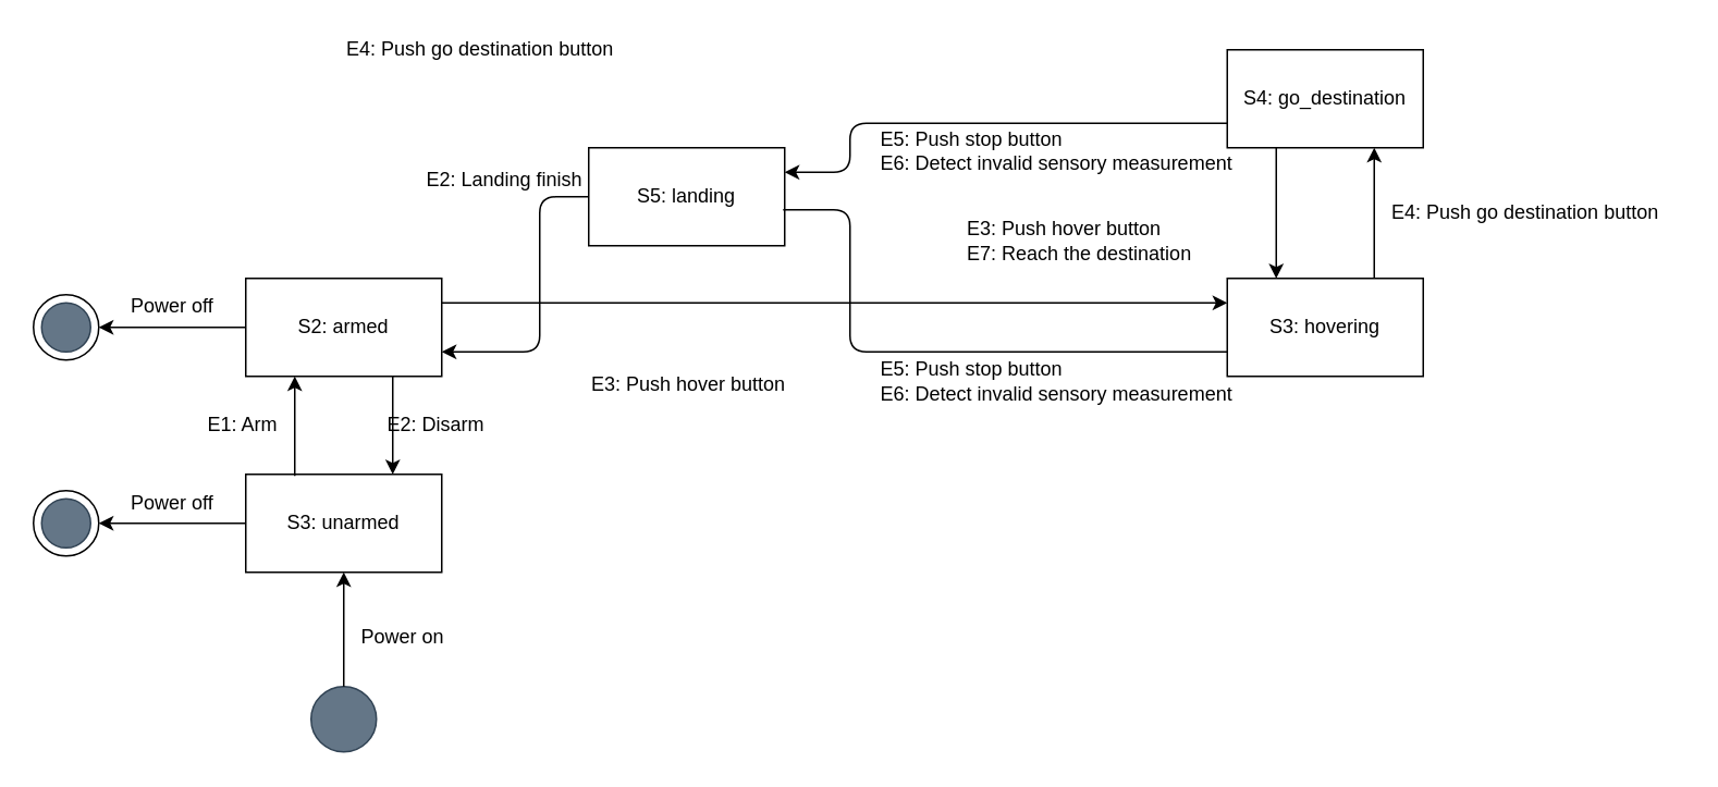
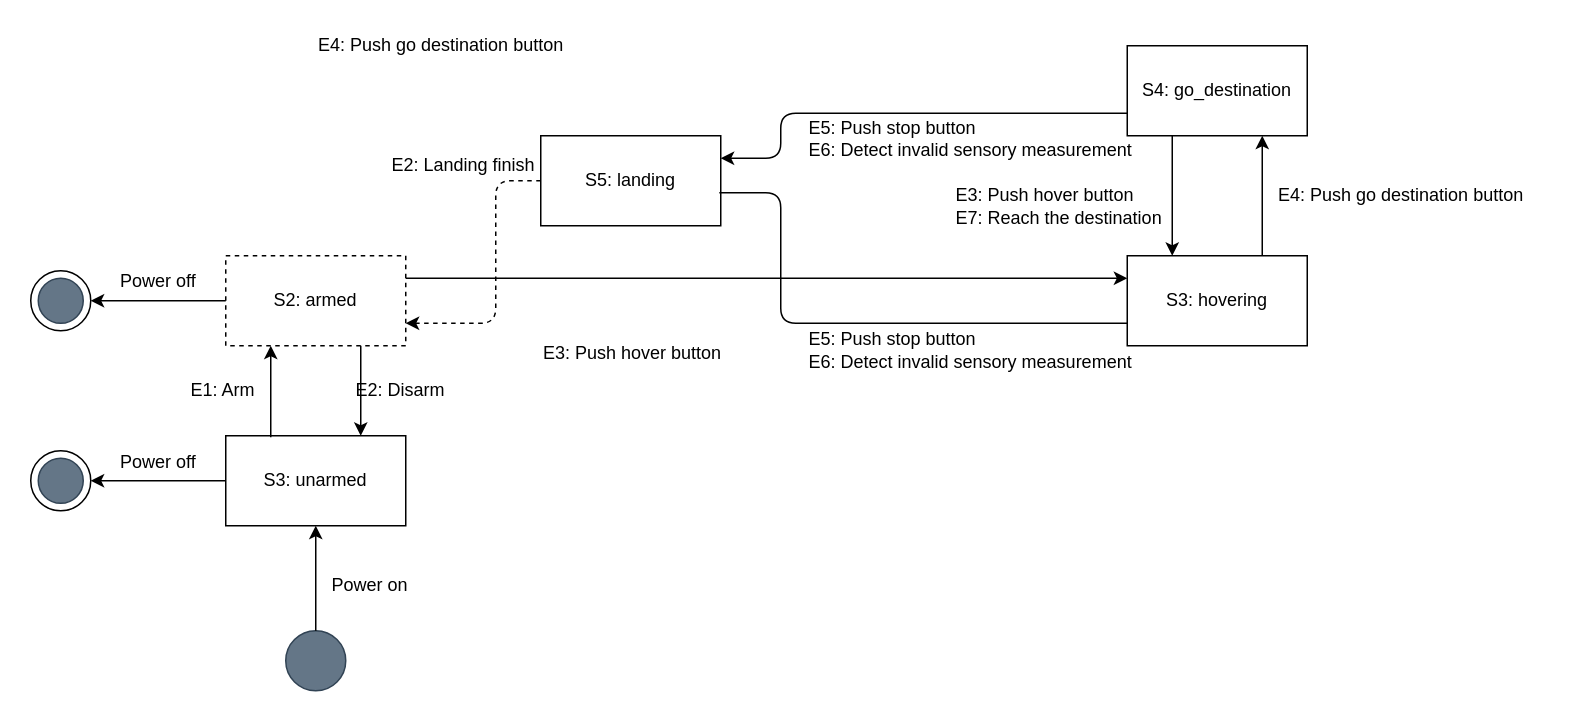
  <mxCell id="0" />
  <mxCell id="1" parent="0" />
- <mxCell id="2" value="S2: armed" style="rounded=0;whiteSpace=wrap;html=1;" vertex="1" parent="1"><mxGeometry x="150" y="170" width="120" height="60" as="geometry" /></mxCell>
+ <mxCell id="2" value="S2: armed" style="rounded=0;whiteSpace=wrap;html=1;dashed=1;" vertex="1" parent="1"><mxGeometry x="150" y="170" width="120" height="60" as="geometry" /></mxCell>
  <mxCell id="3" value="S3: hovering" style="rounded=0;whiteSpace=wrap;html=1;" vertex="1" parent="1"><mxGeometry x="751" y="170" width="120" height="60" as="geometry" /></mxCell>
  <mxCell id="4" value="S3: unarmed" style="rounded=0;whiteSpace=wrap;html=1;" vertex="1" parent="1"><mxGeometry x="150" y="290" width="120" height="60" as="geometry" /></mxCell>
  <mxCell id="5" value="" style="endArrow=classic;html=1;entryX=0.25;entryY=1;entryDx=0;entryDy=0;" edge="1" parent="1" target="2"><mxGeometry width="50" height="50" relative="1" as="geometry"><mxPoint x="180" y="291" as="sourcePoint" /><mxPoint x="187" y="220" as="targetPoint" /></mxGeometry></mxCell>
  <mxCell id="6" value="" style="endArrow=classic;html=1;exitX=1;exitY=0.25;exitDx=0;exitDy=0;entryX=0;entryY=0.25;entryDx=0;entryDy=0;" edge="1" parent="1" source="2" target="3"><mxGeometry width="50" height="50" relative="1" as="geometry"><mxPoint x="260" y="370" as="sourcePoint" /><mxPoint x="310" y="320" as="targetPoint" /></mxGeometry></mxCell>
- <mxCell id="7" value="" style="endArrow=classic;html=1;entryX=1;entryY=0.75;entryDx=0;entryDy=0;exitX=0;exitY=0.5;exitDx=0;exitDy=0;" edge="1" parent="1" source="22" target="2"><mxGeometry width="50" height="50" relative="1" as="geometry"><mxPoint x="260" y="370" as="sourcePoint" /><mxPoint x="310" y="320" as="targetPoint" /><Array as="points"><mxPoint x="330" y="120" /><mxPoint x="330" y="215" /></Array></mxGeometry></mxCell>
+ <mxCell id="7" value="" style="endArrow=classic;html=1;entryX=1;entryY=0.75;entryDx=0;entryDy=0;exitX=0;exitY=0.5;exitDx=0;exitDy=0;dashed=1;" edge="1" parent="1" source="22" target="2"><mxGeometry width="50" height="50" relative="1" as="geometry"><mxPoint x="260" y="370" as="sourcePoint" /><mxPoint x="310" y="320" as="targetPoint" /><Array as="points"><mxPoint x="330" y="120" /><mxPoint x="330" y="215" /></Array></mxGeometry></mxCell>
  <mxCell id="8" value="E5: Push stop button&lt;div&gt;&lt;div align=&quot;left&quot;&gt;E6: Detect invalid sensory measurement&lt;br&gt;&lt;/div&gt;&lt;/div&gt;" style="text;html=1;align=left;verticalAlign=middle;resizable=0;points=[];autosize=1;strokeColor=none;" vertex="1" parent="1"><mxGeometry x="537" y="77" width="230" height="30" as="geometry" /></mxCell>
  <mxCell id="9" value="E1: Arm" style="text;html=1;align=left;verticalAlign=middle;resizable=0;points=[];autosize=1;strokeColor=none;" vertex="1" parent="1"><mxGeometry x="125" y="250" width="60" height="20" as="geometry" /></mxCell>
  <mxCell id="10" value="" style="endArrow=classic;html=1;exitX=0.75;exitY=1;exitDx=0;exitDy=0;entryX=0.75;entryY=0;entryDx=0;entryDy=0;" edge="1" parent="1" source="2" target="4"><mxGeometry width="50" height="50" relative="1" as="geometry"><mxPoint x="260" y="370" as="sourcePoint" /><mxPoint x="310" y="320" as="targetPoint" /></mxGeometry></mxCell>
  <mxCell id="11" value="&lt;div align=&quot;left&quot;&gt;E2: Disarm&lt;/div&gt;" style="text;html=1;align=left;verticalAlign=middle;resizable=0;points=[];autosize=1;strokeColor=none;" vertex="1" parent="1"><mxGeometry x="235" y="250" width="70" height="20" as="geometry" /></mxCell>
  <mxCell id="12" value="E3: Push hover button" style="text;html=1;align=left;verticalAlign=middle;resizable=0;points=[];autosize=1;strokeColor=none;" vertex="1" parent="1"><mxGeometry x="360" y="225" width="130" height="20" as="geometry" /></mxCell>
  <mxCell id="13" value="S4: go_destination" style="rounded=0;whiteSpace=wrap;html=1;" vertex="1" parent="1"><mxGeometry x="751" y="30" width="120" height="60" as="geometry" /></mxCell>
  <mxCell id="14" value="" style="endArrow=classic;html=1;entryX=0.25;entryY=0;entryDx=0;entryDy=0;exitX=0.25;exitY=1;exitDx=0;exitDy=0;" edge="1" parent="1" source="13" target="3"><mxGeometry width="50" height="50" relative="1" as="geometry"><mxPoint x="785" y="113" as="sourcePoint" /><mxPoint x="785" y="171" as="targetPoint" /></mxGeometry></mxCell>
  <mxCell id="15" value="" style="endArrow=classic;html=1;entryX=0.75;entryY=1;entryDx=0;entryDy=0;exitX=0.75;exitY=0;exitDx=0;exitDy=0;" edge="1" parent="1" source="3" target="13"><mxGeometry width="50" height="50" relative="1" as="geometry"><mxPoint x="635" y="200" as="sourcePoint" /><mxPoint x="685" y="150" as="targetPoint" /></mxGeometry></mxCell>
- <mxCell id="16" value="&lt;div align=&quot;left&quot;&gt;E3: Push hover button&lt;/div&gt;&lt;div align=&quot;left&quot;&gt;E7: Reach the destination&lt;/div&gt;" style="text;html=1;align=left;verticalAlign=middle;resizable=0;points=[];autosize=1;strokeColor=none;" vertex="1" parent="1"><mxGeometry x="590" y="132" width="150" height="30" as="geometry" /></mxCell>
+ <mxCell id="16" value="&lt;div align=&quot;left&quot;&gt;E3: Push hover button&lt;/div&gt;&lt;div align=&quot;left&quot;&gt;E7: Reach the destination&lt;/div&gt;" style="text;html=1;align=left;verticalAlign=middle;resizable=0;points=[];autosize=1;strokeColor=none;" vertex="1" parent="1"><mxGeometry x="635" y="122" width="150" height="30" as="geometry" /></mxCell>
  <mxCell id="17" value="&lt;div align=&quot;left&quot;&gt;E4: Push go destination button&lt;br&gt;&lt;/div&gt;" style="text;html=1;align=left;verticalAlign=middle;resizable=0;points=[];autosize=1;strokeColor=none;" vertex="1" parent="1"><mxGeometry x="850" y="120" width="180" height="20" as="geometry" /></mxCell>
  <mxCell id="18" value="" style="ellipse;whiteSpace=wrap;html=1;aspect=fixed;fillColor=#647687;strokeColor=#314354;fontColor=#ffffff;" vertex="1" parent="1"><mxGeometry x="190" y="420" width="40" height="40" as="geometry" /></mxCell>
  <mxCell id="19" value="" style="endArrow=classic;html=1;exitX=0.5;exitY=0;exitDx=0;exitDy=0;entryX=0.5;entryY=1;entryDx=0;entryDy=0;" edge="1" parent="1" source="18" target="4"><mxGeometry width="50" height="50" relative="1" as="geometry"><mxPoint x="480" y="300" as="sourcePoint" /><mxPoint x="320" y="420" as="targetPoint" /></mxGeometry></mxCell>
  <mxCell id="20" value="Power on" style="text;html=1;align=left;verticalAlign=middle;resizable=0;points=[];autosize=1;strokeColor=none;" vertex="1" parent="1"><mxGeometry x="219" y="380" width="70" height="20" as="geometry" /></mxCell>
  <mxCell id="21" value="E4: Push go destination button" style="text;html=1;align=left;verticalAlign=middle;resizable=0;points=[];autosize=1;strokeColor=none;" vertex="1" parent="1"><mxGeometry x="210" y="20" width="180" height="20" as="geometry" /></mxCell>
  <mxCell id="22" value="S5: landing" style="rounded=0;whiteSpace=wrap;html=1;" vertex="1" parent="1"><mxGeometry x="360" y="90" width="120" height="60" as="geometry" /></mxCell>
  <mxCell id="23" value="" style="endArrow=classic;html=1;exitX=0;exitY=0.75;exitDx=0;exitDy=0;entryX=1;entryY=0.25;entryDx=0;entryDy=0;" edge="1" parent="1" source="13" target="22"><mxGeometry width="50" height="50" relative="1" as="geometry"><mxPoint x="350" y="260" as="sourcePoint" /><mxPoint x="510" y="110" as="targetPoint" /><Array as="points"><mxPoint x="520" y="75" /><mxPoint x="520" y="105" /></Array></mxGeometry></mxCell>
  <mxCell id="24" value="" style="endArrow=none;html=1;exitX=0;exitY=0.75;exitDx=0;exitDy=0;entryX=0.992;entryY=0.633;entryDx=0;entryDy=0;entryPerimeter=0;" edge="1" parent="1" source="3" target="22"><mxGeometry width="50" height="50" relative="1" as="geometry"><mxPoint x="350" y="230" as="sourcePoint" /><mxPoint x="400" y="180" as="targetPoint" /><Array as="points"><mxPoint x="520" y="215" /><mxPoint x="520" y="128" /></Array></mxGeometry></mxCell>
  <mxCell id="25" value="E2: Landing finish" style="text;html=1;align=left;verticalAlign=middle;resizable=0;points=[];autosize=1;strokeColor=none;" vertex="1" parent="1"><mxGeometry x="259" y="100" width="110" height="20" as="geometry" /></mxCell>
  <mxCell id="26" value="&lt;div&gt;E5: Push stop button&lt;div align=&quot;left&quot;&gt;E6: Detect invalid sensory measurement&lt;br&gt;&lt;/div&gt;&lt;/div&gt;" style="text;html=1;align=left;verticalAlign=middle;resizable=0;points=[];autosize=1;strokeColor=none;" vertex="1" parent="1"><mxGeometry x="537" y="218" width="230" height="30" as="geometry" /></mxCell>
  <mxCell id="27" value="" style="group" vertex="1" connectable="0" parent="1"><mxGeometry x="30" y="180" width="40" height="40" as="geometry" /></mxCell>
  <mxCell id="28" value="" style="ellipse;whiteSpace=wrap;html=1;aspect=fixed;" vertex="1" parent="27"><mxGeometry x="-10" width="40" height="40" as="geometry" /></mxCell>
  <mxCell id="29" value="" style="ellipse;whiteSpace=wrap;html=1;aspect=fixed;fillColor=#647687;strokeColor=#314354;fontColor=#ffffff;" vertex="1" parent="27"><mxGeometry x="-5" y="5" width="30" height="30" as="geometry" /></mxCell>
  <mxCell id="30" value="" style="endArrow=classic;html=1;entryX=1;entryY=0.5;entryDx=0;entryDy=0;exitX=0;exitY=0.5;exitDx=0;exitDy=0;" edge="1" parent="1" target="28" source="2"><mxGeometry width="50" height="50" relative="1" as="geometry"><mxPoint x="-20" y="108" as="sourcePoint" /><mxPoint x="-70" y="88" as="targetPoint" /></mxGeometry></mxCell>
  <mxCell id="31" value="Power off" style="text;html=1;align=left;verticalAlign=middle;resizable=0;points=[];autosize=1;strokeColor=none;" vertex="1" parent="1"><mxGeometry x="78" y="177" width="70" height="20" as="geometry" /></mxCell>
  <mxCell id="32" value="" style="group" vertex="1" connectable="0" parent="1"><mxGeometry x="30" y="303" width="40" height="40" as="geometry" /></mxCell>
  <mxCell id="33" value="" style="ellipse;whiteSpace=wrap;html=1;aspect=fixed;" vertex="1" parent="32"><mxGeometry x="-10" y="-3" width="40" height="40" as="geometry" /></mxCell>
  <mxCell id="34" value="" style="ellipse;whiteSpace=wrap;html=1;aspect=fixed;fillColor=#647687;strokeColor=#314354;fontColor=#ffffff;" vertex="1" parent="32"><mxGeometry x="-5" y="2" width="30" height="30" as="geometry" /></mxCell>
  <mxCell id="35" value="" style="endArrow=classic;html=1;entryX=1;entryY=0.5;entryDx=0;entryDy=0;exitX=0;exitY=0.5;exitDx=0;exitDy=0;" edge="1" parent="1" target="33" source="4"><mxGeometry width="50" height="50" relative="1" as="geometry"><mxPoint x="150" y="323" as="sourcePoint" /><mxPoint x="-70" y="211" as="targetPoint" /></mxGeometry></mxCell>
  <mxCell id="36" value="Power off" style="text;html=1;align=left;verticalAlign=middle;resizable=0;points=[];autosize=1;strokeColor=none;" vertex="1" parent="1"><mxGeometry x="78" y="298" width="70" height="20" as="geometry" /></mxCell>
